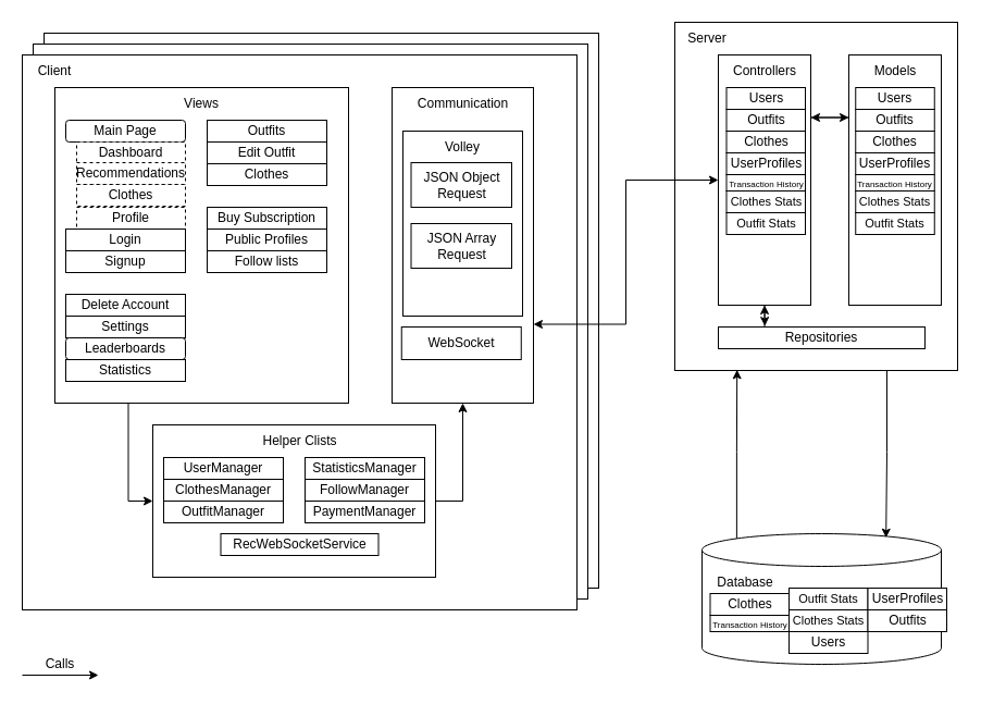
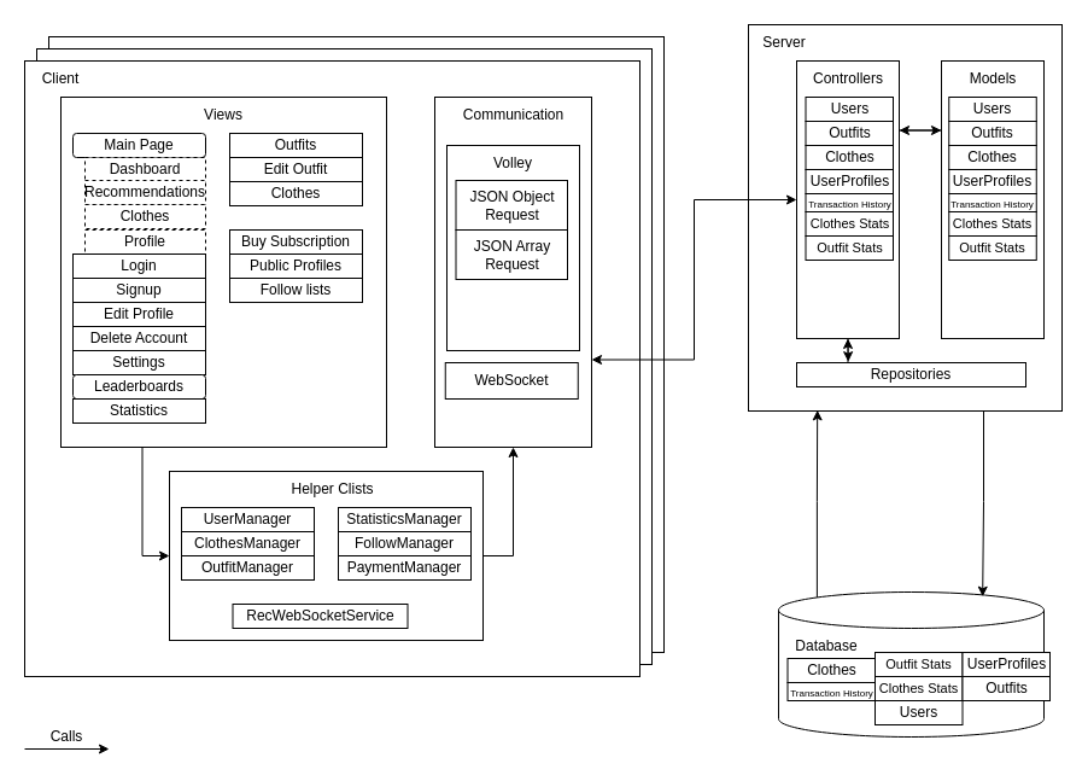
  <mxCell id="0" />
  <mxCell id="1" parent="0" />
  <mxCell id="2" value="" style="rounded=0;whiteSpace=wrap;html=1;" parent="1" vertex="1"><mxGeometry x="40" y="30" width="510" height="510" as="geometry" /></mxCell>
  <mxCell id="3" value="" style="rounded=0;whiteSpace=wrap;html=1;" parent="1" vertex="1"><mxGeometry y="40" width="510" height="510" as="geometry" x="30" /></mxCell>
  <mxCell id="4" value="" style="rounded=0;whiteSpace=wrap;html=1;" parent="1" vertex="1"><mxGeometry x="20" y="50" width="510" height="510" as="geometry" /></mxCell>
  <mxCell id="5" value="" style="rounded=0;whiteSpace=wrap;html=1;" parent="1" vertex="1"><mxGeometry x="620" y="20" width="260" height="320" as="geometry" /></mxCell>
  <mxCell id="6" value="" style="shape=cylinder3;whiteSpace=wrap;html=1;boundedLbl=1;backgroundOutline=1;size=15;" parent="1" vertex="1"><mxGeometry x="645" y="490" width="220" height="120" as="geometry" /></mxCell>
  <mxCell id="7" value="&lt;div&gt;Database&lt;/div&gt;" style="text;strokeColor=none;align=center;fillColor=none;html=1;verticalAlign=middle;whiteSpace=wrap;rounded=0;" parent="1" vertex="1"><mxGeometry x="655" y="520" width="60" height="30" as="geometry" /></mxCell>
  <mxCell id="8" style="edgeStyle=orthogonalEdgeStyle;rounded=0;orthogonalLoop=1;jettySize=auto;html=1;exitX=0.25;exitY=0;exitDx=0;exitDy=0;entryX=0.5;entryY=1;entryDx=0;entryDy=0;" parent="1" source="9" target="14" edge="1"><mxGeometry relative="1" as="geometry" /></mxCell>
  <mxCell id="9" value="" style="rounded=0;whiteSpace=wrap;html=1;" parent="1" vertex="1"><mxGeometry x="660" y="300" width="190" height="20" as="geometry" /></mxCell>
  <mxCell id="10" value="Repositories" style="text;strokeColor=none;align=center;fillColor=none;html=1;verticalAlign=middle;whiteSpace=wrap;rounded=0;" parent="1" vertex="1"><mxGeometry x="725" y="295" width="60" height="30" as="geometry" /></mxCell>
  <mxCell id="11" style="edgeStyle=orthogonalEdgeStyle;rounded=0;orthogonalLoop=1;jettySize=auto;html=1;exitX=0;exitY=0.25;exitDx=0;exitDy=0;entryX=1;entryY=0.25;entryDx=0;entryDy=0;" parent="1" source="12" target="14" edge="1"><mxGeometry relative="1" as="geometry" /></mxCell>
  <mxCell id="12" value="" style="rounded=0;whiteSpace=wrap;html=1;" parent="1" vertex="1"><mxGeometry x="780" y="50" width="85" height="230" as="geometry" /></mxCell>
  <mxCell id="13" style="edgeStyle=orthogonalEdgeStyle;rounded=0;orthogonalLoop=1;jettySize=auto;html=1;exitX=1;exitY=0.25;exitDx=0;exitDy=0;entryX=0;entryY=0.25;entryDx=0;entryDy=0;" parent="1" source="14" target="12" edge="1"><mxGeometry relative="1" as="geometry" /></mxCell>
  <mxCell id="14" value="" style="rounded=0;whiteSpace=wrap;html=1;" parent="1" vertex="1"><mxGeometry x="660" y="50" width="85" height="230" as="geometry" /></mxCell>
  <mxCell id="15" value="Controllers" style="text;strokeColor=none;align=center;fillColor=none;html=1;verticalAlign=middle;whiteSpace=wrap;rounded=0;" parent="1" vertex="1"><mxGeometry x="672.5" y="50" width="60" height="30" as="geometry" /></mxCell>
  <mxCell id="16" value="Models" style="text;strokeColor=none;align=center;fillColor=none;html=1;verticalAlign=middle;whiteSpace=wrap;rounded=0;" parent="1" vertex="1"><mxGeometry x="792.5" y="50" width="60" height="30" as="geometry" /></mxCell>
  <mxCell id="17" style="edgeStyle=orthogonalEdgeStyle;rounded=0;orthogonalLoop=1;jettySize=auto;html=1;exitX=0.5;exitY=1;exitDx=0;exitDy=0;entryX=0.225;entryY=-0.044;entryDx=0;entryDy=0;entryPerimeter=0;" parent="1" source="14" target="9" edge="1"><mxGeometry relative="1" as="geometry" /></mxCell>
  <mxCell id="18" value="Users" style="whiteSpace=wrap;html=1;" parent="1" vertex="1"><mxGeometry x="667.5" y="80" width="72.5" height="20" as="geometry" /></mxCell>
  <mxCell id="19" value="Outfits" style="whiteSpace=wrap;html=1;" parent="1" vertex="1"><mxGeometry x="667.5" y="100" width="72.5" height="20" as="geometry" /></mxCell>
  <mxCell id="20" value="Clothes" style="whiteSpace=wrap;html=1;" parent="1" vertex="1"><mxGeometry x="667.5" y="120" width="72.5" height="20" as="geometry" /></mxCell>
  <mxCell id="21" value="UserProfiles" style="whiteSpace=wrap;html=1;" parent="1" vertex="1"><mxGeometry x="667.5" y="140" width="72.5" height="20" as="geometry" /></mxCell>
  <mxCell id="22" value="&lt;font style=&quot;font-size: 8px;&quot;&gt;Transaction History&lt;/font&gt;" style="whiteSpace=wrap;html=1;" parent="1" vertex="1"><mxGeometry x="667.5" y="160" width="72.5" height="15" as="geometry" /></mxCell>
  <mxCell id="23" value="&lt;font style=&quot;font-size: 11px;&quot;&gt;Clothes Stats&lt;/font&gt;" style="whiteSpace=wrap;html=1;" parent="1" vertex="1"><mxGeometry x="667.5" y="175" width="72.5" height="20" as="geometry" /></mxCell>
  <mxCell id="24" value="&lt;font style=&quot;font-size: 11px;&quot;&gt;Outfit Stats&lt;/font&gt;" style="whiteSpace=wrap;html=1;" parent="1" vertex="1"><mxGeometry x="667.5" y="195" width="72.5" height="20" as="geometry" /></mxCell>
  <mxCell id="25" value="Users" style="whiteSpace=wrap;html=1;" parent="1" vertex="1"><mxGeometry x="786.25" y="80" width="72.5" height="20" as="geometry" /></mxCell>
  <mxCell id="26" value="Outfits" style="whiteSpace=wrap;html=1;" parent="1" vertex="1"><mxGeometry x="786.25" y="100" width="72.5" height="20" as="geometry" /></mxCell>
  <mxCell id="27" value="Clothes" style="whiteSpace=wrap;html=1;" parent="1" vertex="1"><mxGeometry x="786.25" y="120" width="72.5" height="20" as="geometry" /></mxCell>
  <mxCell id="28" value="UserProfiles" style="whiteSpace=wrap;html=1;" parent="1" vertex="1"><mxGeometry x="786.25" y="140" width="72.5" height="20" as="geometry" /></mxCell>
  <mxCell id="29" value="&lt;font style=&quot;font-size: 8px;&quot;&gt;Transaction History&lt;/font&gt;" style="whiteSpace=wrap;html=1;" parent="1" vertex="1"><mxGeometry x="786.25" y="160" width="72.5" height="15" as="geometry" /></mxCell>
  <mxCell id="30" value="&lt;font style=&quot;font-size: 11px;&quot;&gt;Clothes Stats&lt;/font&gt;" style="whiteSpace=wrap;html=1;" parent="1" vertex="1"><mxGeometry x="786.25" y="175" width="72.5" height="20" as="geometry" /></mxCell>
  <mxCell id="31" value="&lt;font style=&quot;font-size: 11px;&quot;&gt;Outfit Stats&lt;/font&gt;" style="whiteSpace=wrap;html=1;" parent="1" vertex="1"><mxGeometry x="786.25" y="195" width="72.5" height="20" as="geometry" /></mxCell>
  <mxCell id="32" value="Server" style="text;strokeColor=none;align=center;fillColor=none;html=1;verticalAlign=middle;whiteSpace=wrap;rounded=0;" parent="1" vertex="1"><mxGeometry x="620" y="20" width="60" height="30" as="geometry" /></mxCell>
  <mxCell id="33" style="edgeStyle=orthogonalEdgeStyle;rounded=0;orthogonalLoop=1;jettySize=auto;html=1;exitX=0.145;exitY=0;exitDx=0;exitDy=4.35;exitPerimeter=0;entryX=0.22;entryY=0.998;entryDx=0;entryDy=0;entryPerimeter=0;" parent="1" source="6" target="5" edge="1"><mxGeometry relative="1" as="geometry" /></mxCell>
  <mxCell id="34" style="edgeStyle=orthogonalEdgeStyle;rounded=0;orthogonalLoop=1;jettySize=auto;html=1;exitX=0.75;exitY=1;exitDx=0;exitDy=0;entryX=0.769;entryY=0.031;entryDx=0;entryDy=0;entryPerimeter=0;" parent="1" source="5" target="6" edge="1"><mxGeometry relative="1" as="geometry" /></mxCell>
  <mxCell id="35" value="&lt;font style=&quot;font-size: 11px;&quot;&gt;Outfit Stats&lt;/font&gt;" style="whiteSpace=wrap;html=1;" parent="1" vertex="1"><mxGeometry x="725" y="540" width="72.5" height="20" as="geometry" /></mxCell>
  <mxCell id="36" value="&lt;font style=&quot;font-size: 11px;&quot;&gt;Clothes Stats&lt;/font&gt;" style="whiteSpace=wrap;html=1;" parent="1" vertex="1"><mxGeometry x="725" y="560" width="72.5" height="20" as="geometry" /></mxCell>
  <mxCell id="37" value="&lt;font style=&quot;font-size: 8px;&quot;&gt;Transaction History&lt;/font&gt;" style="whiteSpace=wrap;html=1;" parent="1" vertex="1"><mxGeometry x="652.5" y="565" width="72.5" height="15" as="geometry" /></mxCell>
  <mxCell id="38" value="UserProfiles" style="whiteSpace=wrap;html=1;" parent="1" vertex="1"><mxGeometry x="797.5" y="540" width="72.5" height="20" as="geometry" /></mxCell>
  <mxCell id="39" value="Clothes" style="whiteSpace=wrap;html=1;" parent="1" vertex="1"><mxGeometry x="652.5" y="545" width="72.5" height="20" as="geometry" /></mxCell>
  <mxCell id="40" value="Outfits" style="whiteSpace=wrap;html=1;" parent="1" vertex="1"><mxGeometry x="797.5" y="560" width="72.5" height="20" as="geometry" /></mxCell>
  <mxCell id="41" value="Users" style="whiteSpace=wrap;html=1;" parent="1" vertex="1"><mxGeometry x="725" y="580" width="72.5" height="20" as="geometry" /></mxCell>
  <mxCell id="42" value="Client" style="text;strokeColor=none;align=center;fillColor=none;html=1;verticalAlign=middle;whiteSpace=wrap;rounded=0;" vertex="1" parent="1"><mxGeometry x="20" y="50" width="60" height="30" as="geometry" /></mxCell>
  <mxCell id="43" style="edgeStyle=orthogonalEdgeStyle;rounded=0;orthogonalLoop=1;jettySize=auto;html=1;exitX=1;exitY=0.75;exitDx=0;exitDy=0;entryX=0;entryY=0.5;entryDx=0;entryDy=0;startArrow=classic;startFill=1;" edge="1" parent="1" source="44" target="14"><mxGeometry relative="1" as="geometry" /></mxCell>
  <mxCell id="44" value="" style="rounded=0;whiteSpace=wrap;html=1;" vertex="1" parent="1"><mxGeometry x="360" y="80" width="130" height="290" as="geometry" /></mxCell>
  <mxCell id="45" style="edgeStyle=orthogonalEdgeStyle;rounded=0;orthogonalLoop=1;jettySize=auto;html=1;exitX=0.25;exitY=1;exitDx=0;exitDy=0;entryX=0;entryY=0.5;entryDx=0;entryDy=0;" edge="1" parent="1" source="46" target="48"><mxGeometry relative="1" as="geometry" /></mxCell>
  <mxCell id="46" value="" style="rounded=0;whiteSpace=wrap;html=1;" vertex="1" parent="1"><mxGeometry x="50" y="80" width="270" height="290" as="geometry" /></mxCell>
  <mxCell id="47" style="edgeStyle=orthogonalEdgeStyle;rounded=0;orthogonalLoop=1;jettySize=auto;html=1;exitX=1;exitY=0.5;exitDx=0;exitDy=0;entryX=0.5;entryY=1;entryDx=0;entryDy=0;" edge="1" parent="1" source="48" target="44"><mxGeometry relative="1" as="geometry" /></mxCell>
  <mxCell id="48" value="" style="rounded=0;whiteSpace=wrap;html=1;" vertex="1" parent="1"><mxGeometry x="140" y="390" width="260" height="140" as="geometry" /></mxCell>
  <mxCell id="49" value="Views" style="text;strokeColor=none;align=center;fillColor=none;html=1;verticalAlign=middle;whiteSpace=wrap;rounded=0;" vertex="1" parent="1"><mxGeometry x="145" y="80" width="80" height="30" as="geometry" /></mxCell>
  <mxCell id="50" value="Helper C&lt;span style=&quot;background-color: transparent; color: light-dark(rgb(0, 0, 0), rgb(255, 255, 255));&quot;&gt;lists&lt;/span&gt;" style="text;strokeColor=none;align=center;fillColor=none;html=1;verticalAlign=middle;whiteSpace=wrap;rounded=0;" vertex="1" parent="1"><mxGeometry x="227.5" y="390" width="95" height="30" as="geometry" /></mxCell>
  <mxCell id="51" value="Communication" style="text;strokeColor=none;align=center;fillColor=none;html=1;verticalAlign=middle;whiteSpace=wrap;rounded=0;" vertex="1" parent="1"><mxGeometry x="377.5" y="80" width="95" height="30" as="geometry" /></mxCell>
  <mxCell id="52" value="Main Page" style="whiteSpace=wrap;html=1;rounded=1;" vertex="1" parent="1"><mxGeometry x="60" y="110" width="110" height="20" as="geometry" /></mxCell>
  <mxCell id="53" value="Dashboard" style="rounded=0;whiteSpace=wrap;html=1;dashed=1;" vertex="1" parent="1"><mxGeometry x="70" y="130" width="100" height="20" as="geometry" /></mxCell>
  <mxCell id="54" value="Recommendations" style="rounded=0;whiteSpace=wrap;html=1;dashed=1;" vertex="1" parent="1"><mxGeometry x="70" y="149" width="100" height="20" as="geometry" /></mxCell>
  <mxCell id="55" value="Clothes" style="rounded=0;whiteSpace=wrap;html=1;dashed=1;" vertex="1" parent="1"><mxGeometry x="70" y="169" width="100" height="20" as="geometry" /></mxCell>
  <mxCell id="56" value="Profile" style="rounded=0;whiteSpace=wrap;html=1;dashed=1;" vertex="1" parent="1"><mxGeometry x="70" y="190" width="100" height="20" as="geometry" /></mxCell>
  <mxCell id="57" value="Login" style="rounded=0;whiteSpace=wrap;html=1;" vertex="1" parent="1"><mxGeometry x="60" y="210" width="110" height="20" as="geometry" /></mxCell>
  <mxCell id="58" value="Signup" style="rounded=0;whiteSpace=wrap;html=1;" vertex="1" parent="1"><mxGeometry x="60" y="230" width="110" height="20" as="geometry" /></mxCell>
+ <mxCell id="59" value="Edit Profile" style="rounded=0;whiteSpace=wrap;html=1;" vertex="1" parent="1"><mxGeometry x="60" y="250" width="110" height="20" as="geometry" /></mxCell>
  <mxCell id="60" value="Delete Account" style="rounded=0;whiteSpace=wrap;html=1;" vertex="1" parent="1"><mxGeometry x="60" y="270" width="110" height="20" as="geometry" /></mxCell>
  <mxCell id="61" value="Settings" style="rounded=0;whiteSpace=wrap;html=1;" vertex="1" parent="1"><mxGeometry x="60" y="290" width="110" height="20" as="geometry" /></mxCell>
  <mxCell id="62" value="Leaderboards" style="whiteSpace=wrap;html=1;rounded=1;" vertex="1" parent="1"><mxGeometry x="60" y="310" width="110" height="20" as="geometry" /></mxCell>
  <mxCell id="63" value="Statistics" style="rounded=0;whiteSpace=wrap;html=1;" vertex="1" parent="1"><mxGeometry x="60" y="330" width="110" height="20" as="geometry" /></mxCell>
  <mxCell id="64" value="Public Profiles" style="rounded=0;whiteSpace=wrap;html=1;" vertex="1" parent="1"><mxGeometry x="190" y="210" width="110" height="20" as="geometry" /></mxCell>
  <mxCell id="65" value="Follow lists" style="rounded=0;whiteSpace=wrap;html=1;" vertex="1" parent="1"><mxGeometry x="190" y="230" width="110" height="20" as="geometry" /></mxCell>
  <mxCell id="66" value="Outfits" style="rounded=0;whiteSpace=wrap;html=1;" vertex="1" parent="1"><mxGeometry x="190" y="110" width="110" height="20" as="geometry" /></mxCell>
  <mxCell id="67" value="Edit Outfit" style="rounded=0;whiteSpace=wrap;html=1;" vertex="1" parent="1"><mxGeometry x="190" y="130" width="110" height="20" as="geometry" /></mxCell>
  <mxCell id="68" value="Clothes" style="rounded=0;whiteSpace=wrap;html=1;" vertex="1" parent="1"><mxGeometry x="190" y="150" width="110" height="20" as="geometry" /></mxCell>
  <mxCell id="69" value="Buy Subscription" style="rounded=0;whiteSpace=wrap;html=1;" vertex="1" parent="1"><mxGeometry x="190" y="190" width="110" height="20" as="geometry" /></mxCell>
  <mxCell id="70" value="UserManager" style="rounded=0;whiteSpace=wrap;html=1;" vertex="1" parent="1"><mxGeometry x="150" y="420" width="110" height="20" as="geometry" /></mxCell>
  <mxCell id="71" value="OutfitManager" style="rounded=0;whiteSpace=wrap;html=1;" vertex="1" parent="1"><mxGeometry x="150" y="460" width="110" height="20" as="geometry" /></mxCell>
  <mxCell id="72" value="ClothesManager" style="rounded=0;whiteSpace=wrap;html=1;" vertex="1" parent="1"><mxGeometry x="150" y="440" width="110" height="20" as="geometry" /></mxCell>
  <mxCell id="73" value="PaymentManager" style="rounded=0;whiteSpace=wrap;html=1;" vertex="1" parent="1"><mxGeometry x="280" y="460" width="110" height="20" as="geometry" /></mxCell>
  <mxCell id="74" value="Follow&lt;span style=&quot;background-color: transparent; color: light-dark(rgb(0, 0, 0), rgb(255, 255, 255));&quot;&gt;Manager&lt;/span&gt;" style="rounded=0;whiteSpace=wrap;html=1;" vertex="1" parent="1"><mxGeometry x="280" y="440" width="110" height="20" as="geometry" /></mxCell>
  <mxCell id="75" value="StatisticsManager" style="rounded=0;whiteSpace=wrap;html=1;" vertex="1" parent="1"><mxGeometry x="280" y="420" width="110" height="20" as="geometry" /></mxCell>
- <mxCell id="76" value="RecWebSocketService" style="rounded=0;whiteSpace=wrap;html=1;" vertex="1" parent="1"><mxGeometry x="202.5" y="490" width="145" height="20" as="geometry" /></mxCell>
+ <mxCell id="76" value="RecWebSocketService" style="rounded=0;whiteSpace=wrap;html=1;" vertex="1" parent="1"><mxGeometry x="192.5" y="500" width="145" height="20" as="geometry" /></mxCell>
  <mxCell id="77" value="" style="rounded=0;whiteSpace=wrap;html=1;" vertex="1" parent="1"><mxGeometry x="370" y="120" width="110" height="170" as="geometry" /></mxCell>
  <mxCell id="78" value="Volley" style="text;html=1;align=center;verticalAlign=middle;whiteSpace=wrap;rounded=0;" vertex="1" parent="1"><mxGeometry x="395" y="120" width="60" height="30" as="geometry" /></mxCell>
  <mxCell id="79" value="JSON Object Request" style="rounded=0;whiteSpace=wrap;html=1;" vertex="1" parent="1"><mxGeometry x="377.5" y="149" width="92.5" height="41" as="geometry" /></mxCell>
- <mxCell id="80" value="JSON Array Request" style="rounded=0;whiteSpace=wrap;html=1;" vertex="1" parent="1"><mxGeometry x="377.5" y="205" width="92.5" height="41" as="geometry" /></mxCell>
+ <mxCell id="80" value="JSON Array Request" style="rounded=0;whiteSpace=wrap;html=1;" vertex="1" parent="1"><mxGeometry x="377.5" y="190" width="92.5" height="41" as="geometry" /></mxCell>
  <mxCell id="81" value="" style="rounded=0;whiteSpace=wrap;html=1;" vertex="1" parent="1"><mxGeometry x="368.75" y="300" width="110" height="30" as="geometry" /></mxCell>
  <mxCell id="82" value="WebSocket" style="text;html=1;align=center;verticalAlign=middle;whiteSpace=wrap;rounded=0;" vertex="1" parent="1"><mxGeometry x="385.63" y="300" width="76.25" height="30" as="geometry" /></mxCell>
  <mxCell id="83" value="" style="endArrow=classic;html=1;rounded=0;" edge="1" parent="1"><mxGeometry width="50" height="50" relative="1" as="geometry"><mxPoint x="20" y="620" as="sourcePoint" /><mxPoint x="90" y="620" as="targetPoint" /></mxGeometry></mxCell>
  <mxCell id="84" value="Calls" style="text;html=1;align=center;verticalAlign=middle;whiteSpace=wrap;rounded=0;" vertex="1" parent="1"><mxGeometry x="25" y="595" width="60" height="30" as="geometry" /></mxCell>
